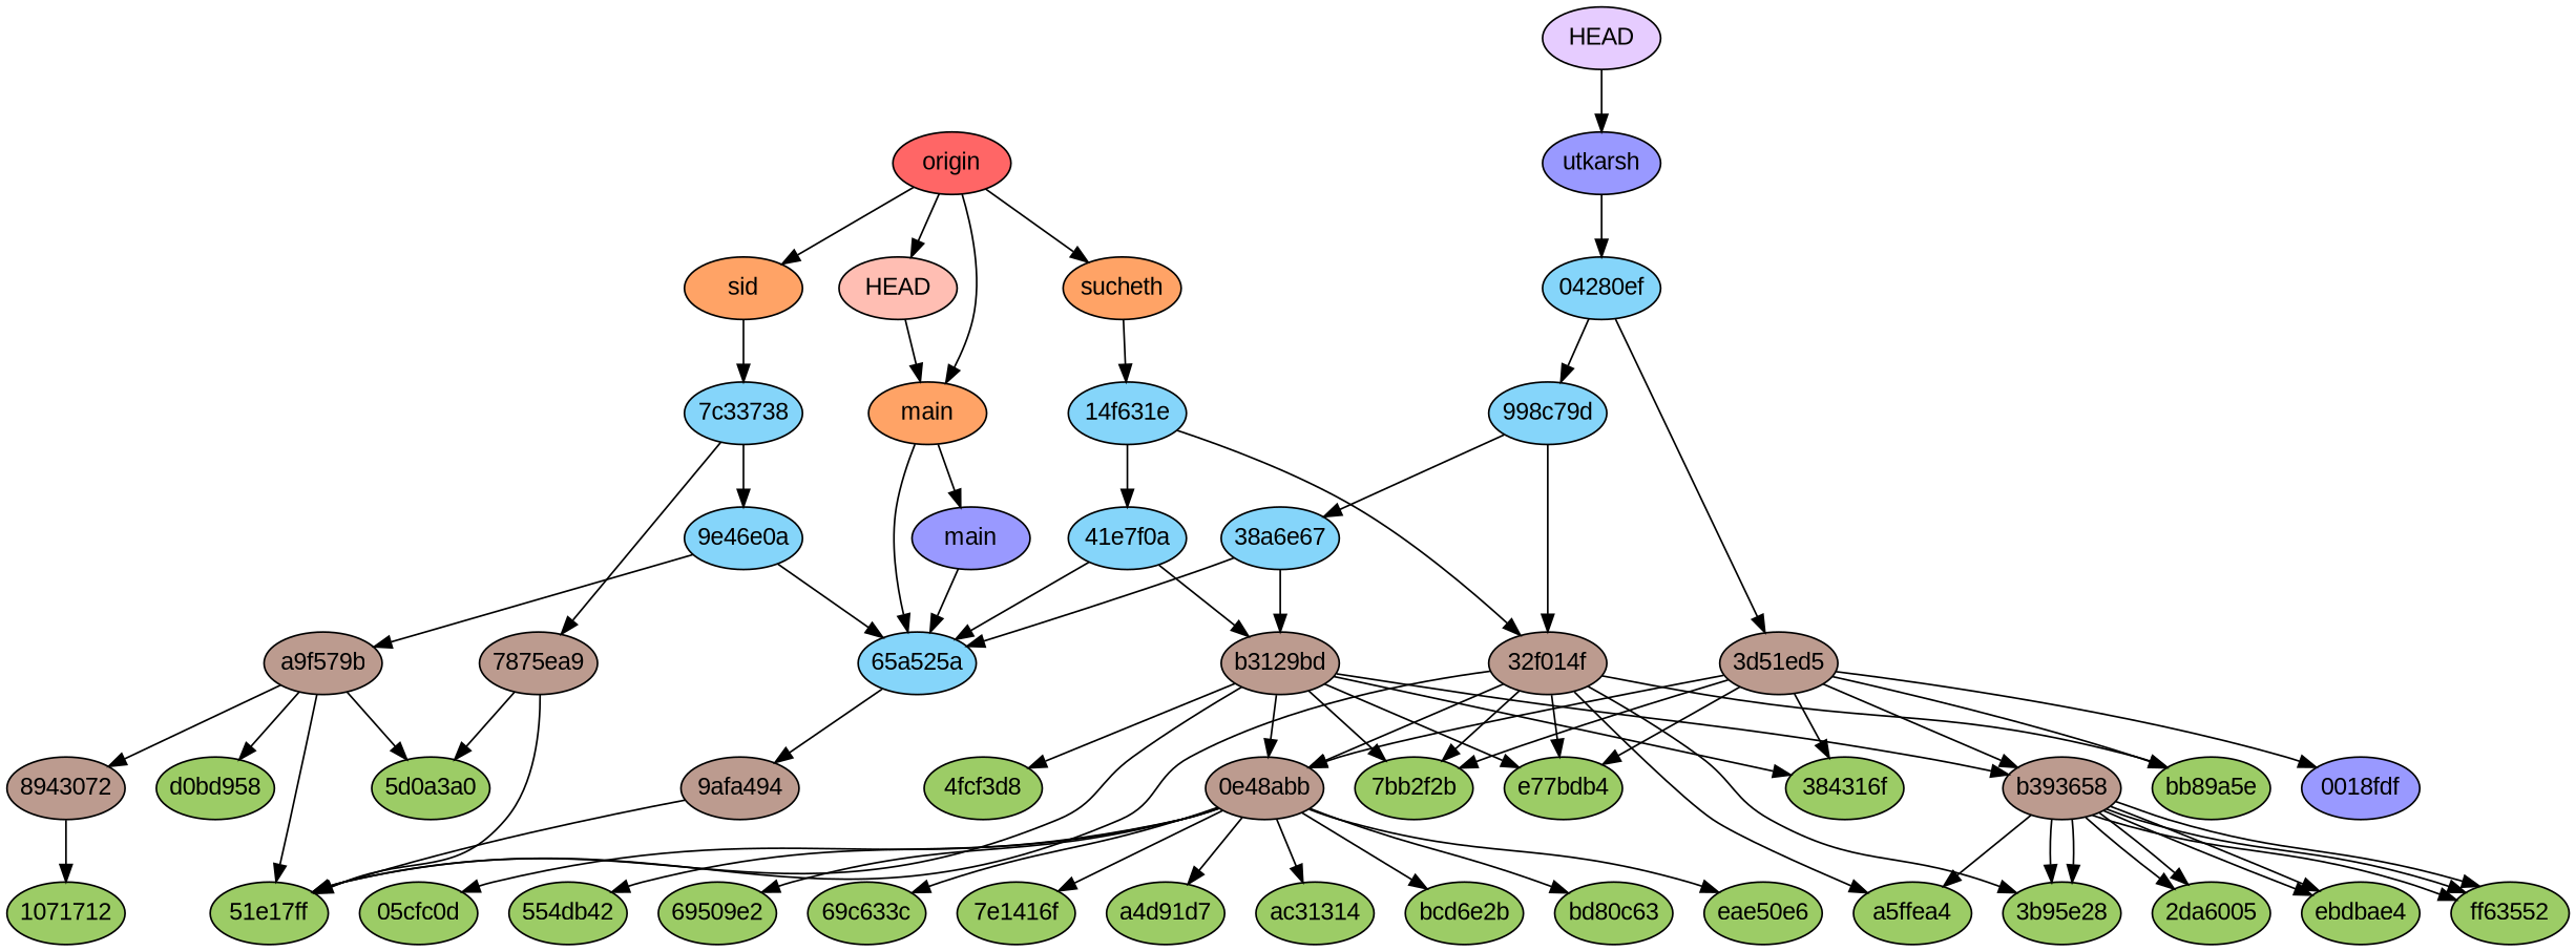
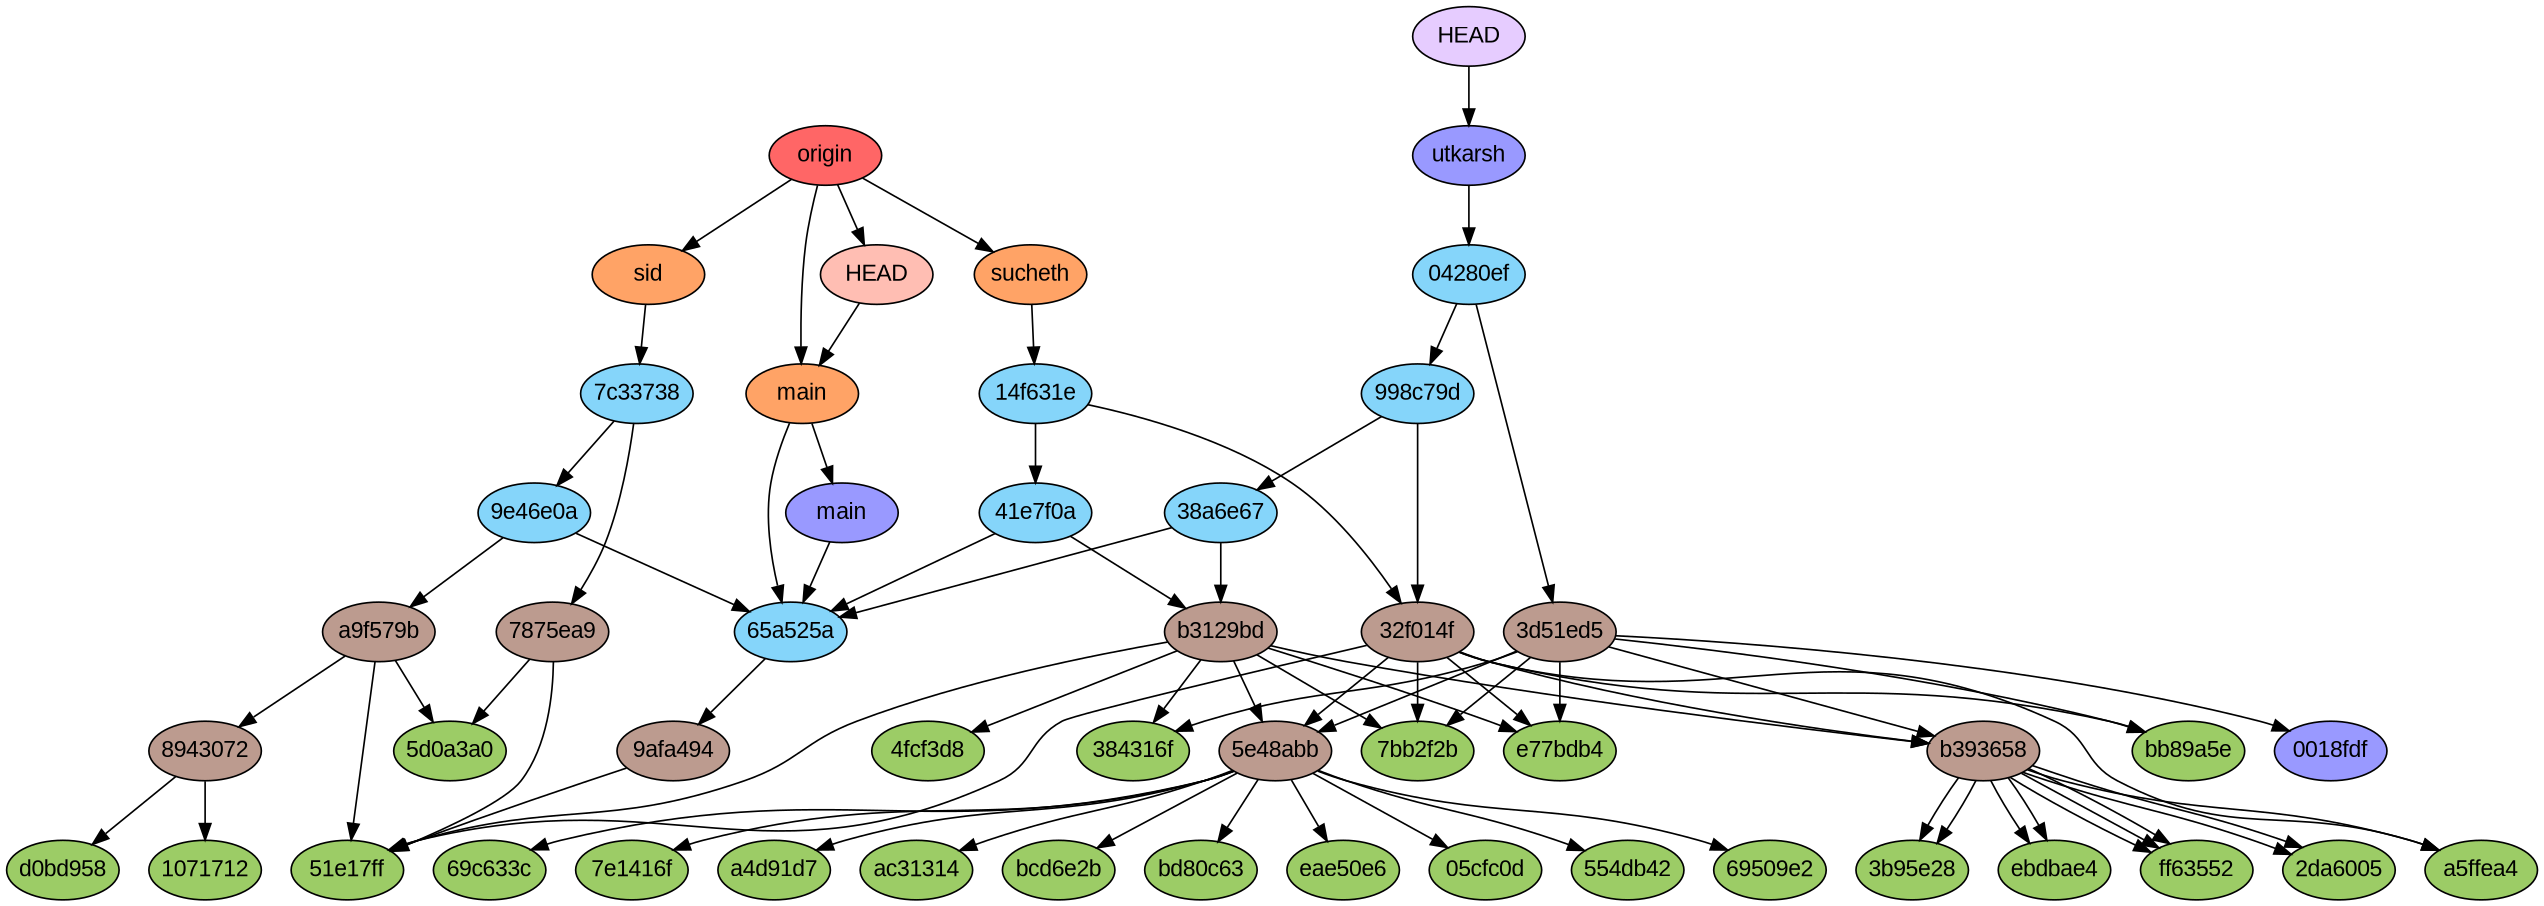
  digraph {
    fontname="Liberation Sans"
    node [fillcolor="#9ccc66" fixedsize=true fontname="Liberation Sans" style=filled]
    edge [fontname="Liberation Sans"]
    n1 [fillcolor="#9999ff" label="0018fdf" width=0.95]
    n2 [label="05cfc0d" width=0.95]
    n3 [label=1071712 width=0.95]
    n4 [label="2da6005" width=0.95]
    n5 [label="384316f" width=0.95]
    n6 [label="3b95e28" width=0.95]
    n7 [label="4fcf3d8" width=0.95]
    n8 [label="51e17ff" width=0.95]
    n9 [label="554db42" width=0.95]
    n10 [label="5d0a3a0" width=0.95]
    n11 [label="69509e2" width=0.95]
    n12 [label="69c633c" width=0.95]
    n13 [label="7bb2f2b" width=0.95]
    n14 [label="7e1416f" width=0.95]
    n15 [label=a4d91d7 width=0.95]
    n16 [label=a5ffea4 width=0.95]
    n17 [label=ac31314 width=0.95]
    n18 [label=bb89a5e width=0.95]
    n19 [label=bcd6e2b width=0.95]
    n20 [label=bd80c63 width=0.95]
    n21 [label=d0bd958 width=0.95]
    n22 [label=e77bdb4 width=0.95]
    n23 [label=eae50e6 width=0.95]
    n24 [label=ebdbae4 width=0.95]
    n25 [label=ff63552 width=0.95]
-   n26 [fillcolor="#bc9b8f" label="0e48abb" width=0.95]
+   n26 [fillcolor="#bc9b8f" label="5e48abb" width=0.95]
    n27 [fillcolor="#bc9b8f" label="32f014f" width=0.95]
    n28 [fillcolor="#bc9b8f" label=b393658 width=0.95]
    n29 [fillcolor="#bc9b8f" label="3d51ed5" width=0.95]
    n30 [fillcolor="#bc9b8f" label="7875ea9" width=0.95]
    n31 [fillcolor="#bc9b8f" label=8943072 width=0.95]
    n32 [fillcolor="#bc9b8f" label="9afa494" width=0.95]
    n33 [fillcolor="#bc9b8f" label=a9f579b width=0.95]
    n34 [fillcolor="#bc9b8f" label=b3129bd width=0.95]
    n35 [fillcolor="#85d5fa" label="04280ef" width=0.95]
    n36 [fillcolor="#85d5fa" label="998c79d" width=0.95]
    n37 [fillcolor="#85d5fa" label="38a6e67" width=0.95]
    n38 [fillcolor="#85d5fa" label="65a525a" width=0.95]
    n39 [fillcolor="#85d5fa" label="14f631e" width=0.95]
    n40 [fillcolor="#85d5fa" label="41e7f0a" width=0.95]
    n41 [fillcolor="#85d5fa" label="7c33738" width=0.95]
    n42 [fillcolor="#85d5fa" label="9e46e0a" width=0.95]
    n43 [fillcolor="#9999ff" label=main width=0.95]
    n44 [fillcolor="#9999ff" label=utkarsh width=0.95]
    n45 [fillcolor="#e6ccff" label=HEAD width=0.95]
    n46 [fillcolor="#ffa366" label=main width=0.95]
    n47 [fillcolor="#ffa366" label=sid width=0.95]
    n48 [fillcolor="#ffa366" label=sucheth width=0.95]
    n49 [fillcolor="#ffbeb3" label=HEAD width=0.95]
    n50 [fillcolor="#ff6666" label=origin width=0.95]
    n26 -> n2
    n26 -> n9
    n26 -> n11
    n26 -> n12
    n26 -> n14
    n26 -> n15
    n26 -> n17
    n26 -> n19
    n26 -> n20
    n26 -> n23
    n27 -> n8
    n27 -> n13
    n27 -> n16
    n27 -> n18
    n27 -> n22
    n27 -> n26
-   n27 -> n6
+   n27 -> n28
    n28 -> n4
    n28 -> n4
    n28 -> n6
    n28 -> n6
    n28 -> n16
    n28 -> n24
    n28 -> n24
    n28 -> n25
    n28 -> n25
    n28 -> n25
    n29 -> n1
    n29 -> n5
    n29 -> n13
    n29 -> n18
    n29 -> n22
    n29 -> n26
    n29 -> n28
    n30 -> n8
    n30 -> n10
    n31 -> n3
-   n33 -> n21
+   n31 -> n21
    n32 -> n8
    n33 -> n8
    n33 -> n10
    n33 -> n31
    n34 -> n5
    n34 -> n7
    n34 -> n8
    n34 -> n13
    n34 -> n22
    n34 -> n26
    n34 -> n28
    n35 -> n29
    n35 -> n36
    n36 -> n27
    n36 -> n37
    n37 -> n34
    n37 -> n38
    n38 -> n32
    n39 -> n27
    n39 -> n40
    n40 -> n34
    n40 -> n38
    n41 -> n30
    n41 -> n42
    n42 -> n33
    n42 -> n38
    n43 -> n38
    n44 -> n35
    n45 -> n44
    n46 -> n38
    n46 -> n43
    n47 -> n41
    n48 -> n39
    n49 -> n46
    n50 -> n46
    n50 -> n47
    n50 -> n48
    n50 -> n49
  }
